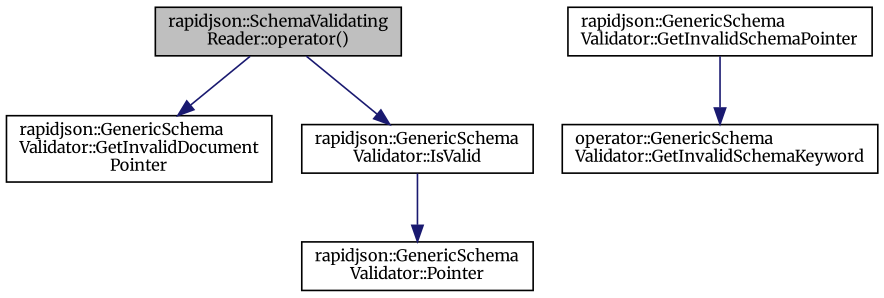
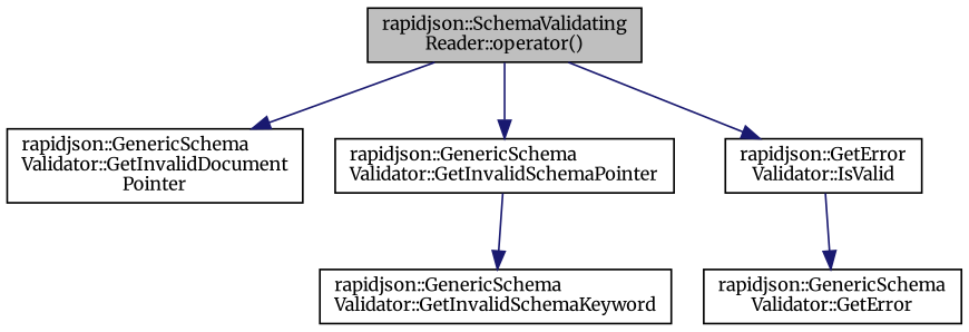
  digraph {
    fontname=Merriweather
    rankdir=TB
    node [color=black fillcolor=white fontname=Merriweather fontsize=10 shape=record style=filled]
    edge [color=midnightblue fontname=Merriweather fontsize=10 labelfontname=Helvetica labelfontsize=10 style=solid]
    n1 [fillcolor=grey75 fontcolor=black height=0.2 label="rapidjson::SchemaValidating\lReader::operator()" width=0.4]
    n2 [height=0.2 label="rapidjson::GenericSchema\lValidator::GetInvalidDocument\lPointer" width=0.4]
    n3 [height=0.2 label="rapidjson::GenericSchema\lValidator::GetInvalidSchemaPointer" width=0.4]
-   n4 [height=0.2 label="rapidjson::GenericSchema\lValidator::IsValid" width=0.4]
-   n5 [height=0.2 label="rapidjson::GenericSchema\lValidator::Pointer" width=0.4]
-   n6 [height=0.2 label="operator::GenericSchema\lValidator::GetInvalidSchemaKeyword" width=0.4]
+   n4 [height=0.2 label="rapidjson::GetError\lValidator::IsValid" width=0.4]
+   n5 [height=0.2 label="rapidjson::GenericSchema\lValidator::GetError" width=0.4]
+   n6 [height=0.2 label="rapidjson::GenericSchema\lValidator::GetInvalidSchemaKeyword" width=0.4]
    n1 -> n2
+   n1 -> n3
    n1 -> n4
    n3 -> n6
    n4 -> n5
  }
